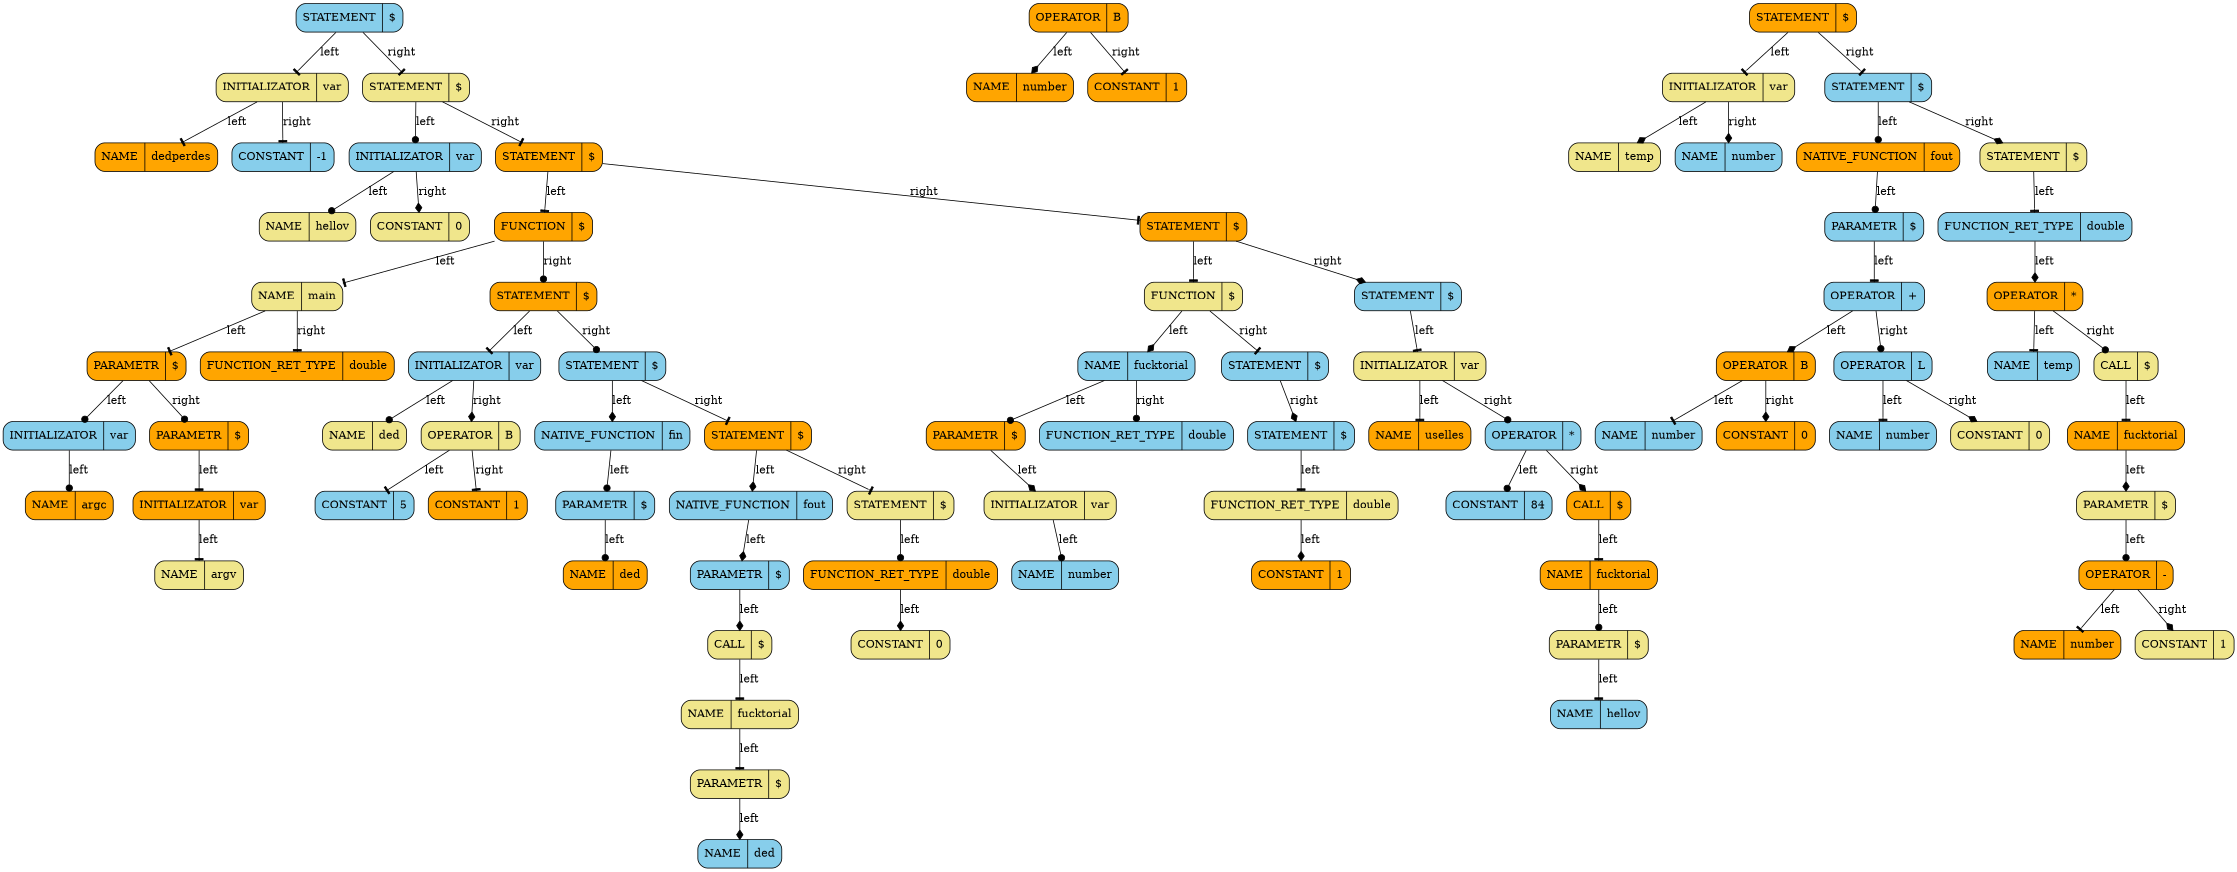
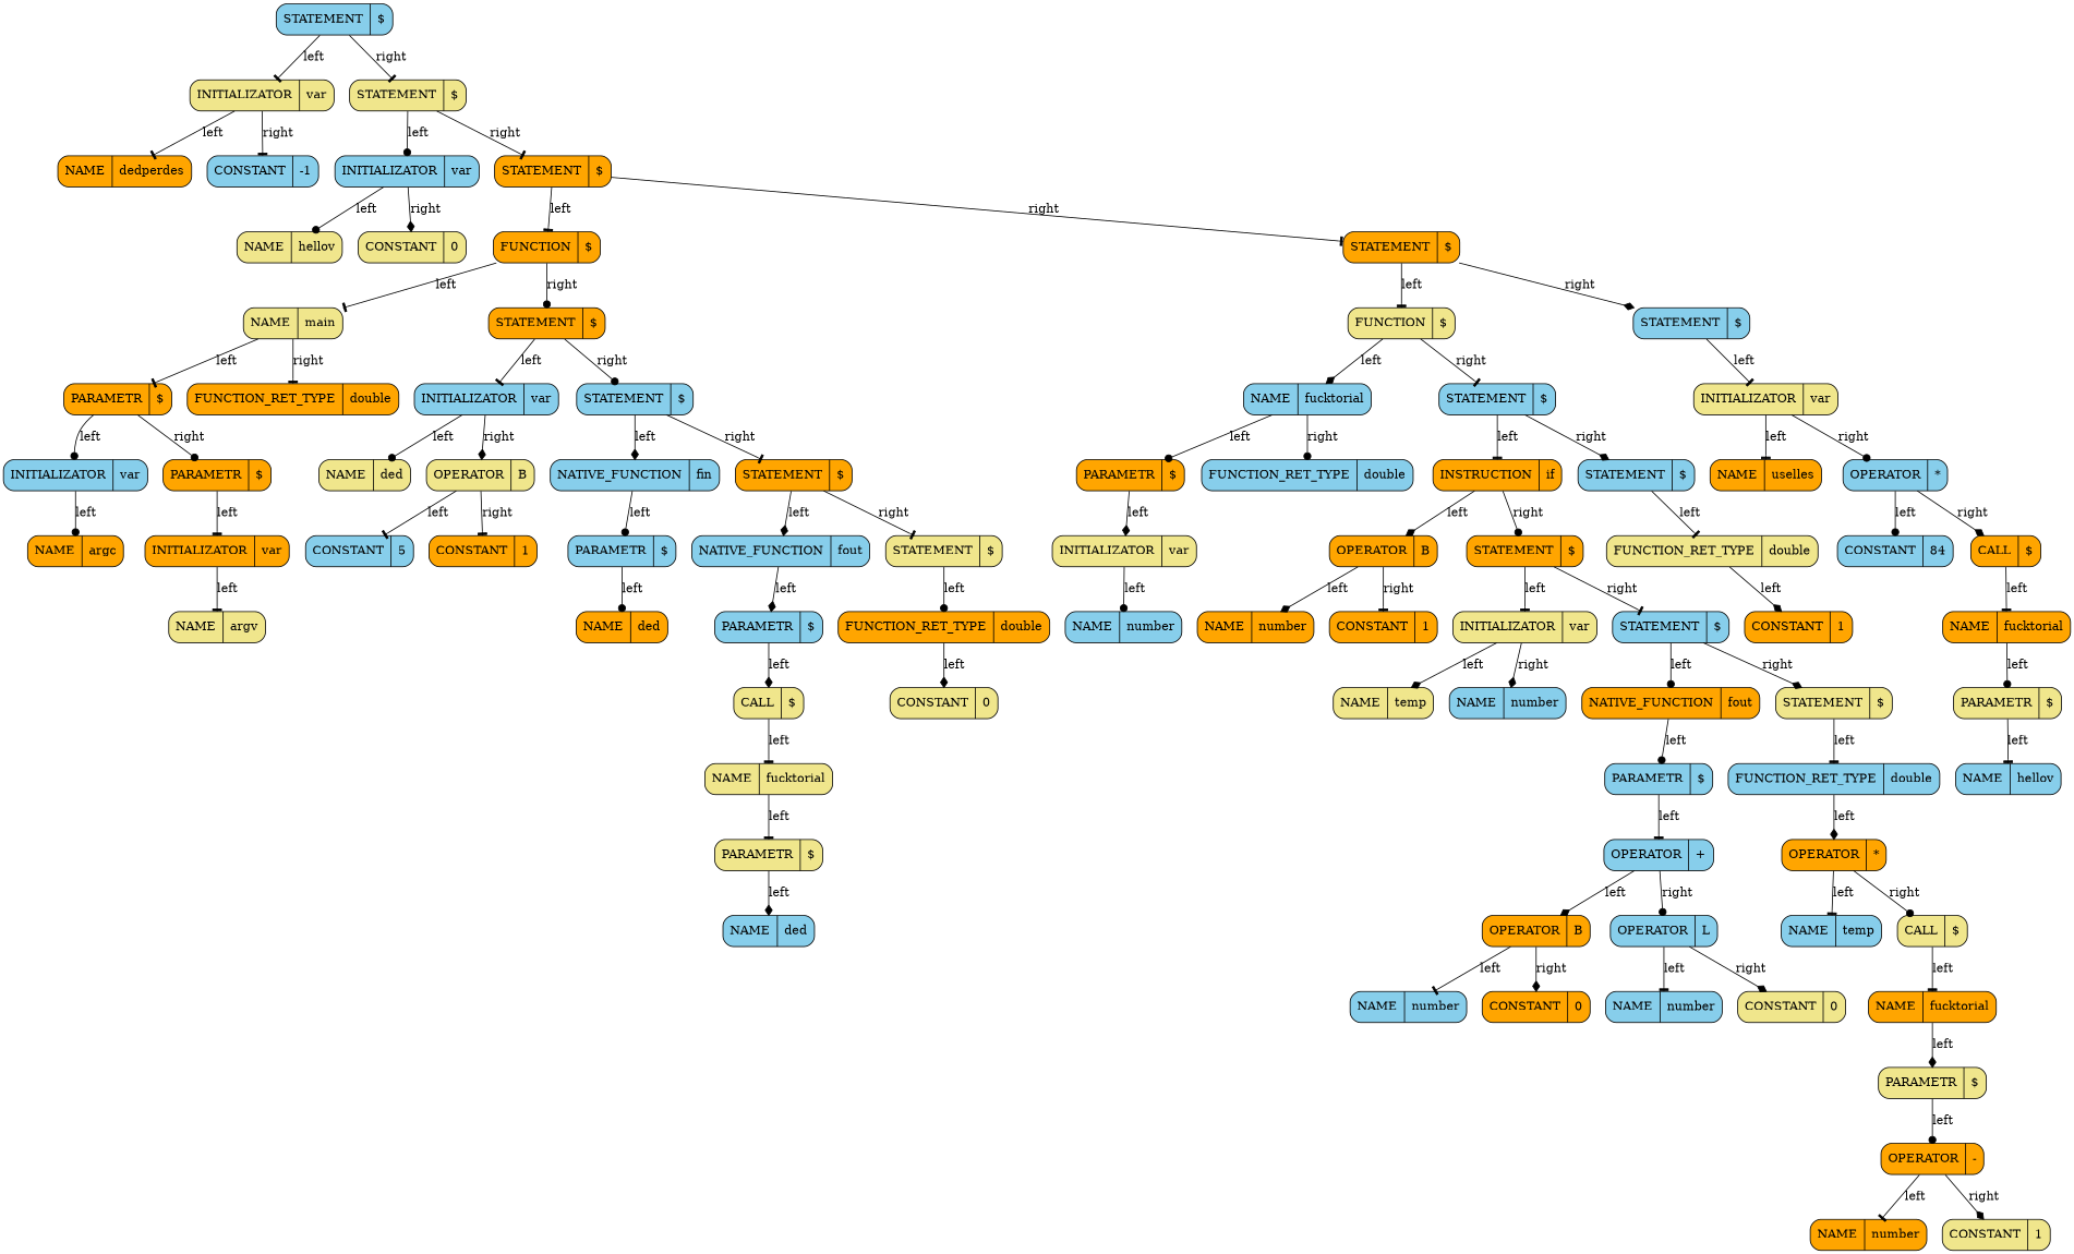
  digraph {
    rankdir=TB
    node [fillcolor=orange shape=Mrecord style=filled]
    edge [arrowhead=tee]
    n1 [fillcolor=skyblue label="STATEMENT | {$}"]
    n2 [fillcolor=khaki label="INITIALIZATOR | {var}"]
    n3 [fillcolor=khaki label="STATEMENT | {$}"]
    n4 [label="NAME | {dedperdes}"]
    n5 [fillcolor=skyblue label="CONSTANT | {-1}"]
    n6 [fillcolor=skyblue label="INITIALIZATOR | {var}"]
    n7 [label="STATEMENT | {$}"]
    n8 [fillcolor=khaki label="NAME | {hellov}"]
    n9 [fillcolor=khaki label="CONSTANT | {0}"]
    n10 [label="FUNCTION | {$}"]
    n11 [label="STATEMENT | {$}"]
    n12 [fillcolor=khaki label="NAME | {main}"]
    n13 [label="STATEMENT | {$}"]
    n14 [label="PARAMETR | {$}"]
    n15 [label="FUNCTION_RET_TYPE | {double}"]
    n16 [fillcolor=skyblue label="INITIALIZATOR | {var}"]
    n17 [label="PARAMETR | {$}"]
    n18 [label="NAME | {argc}"]
    n19 [label="INITIALIZATOR | {var}"]
    n20 [fillcolor=khaki label="NAME | {argv}"]
    n21 [fillcolor=skyblue label="INITIALIZATOR | {var}"]
    n22 [fillcolor=skyblue label="STATEMENT | {$}"]
    n23 [fillcolor=khaki label="NAME | {ded}"]
    n24 [fillcolor=khaki label="OPERATOR | {B}"]
    n25 [fillcolor=skyblue label="CONSTANT | {5}"]
    n26 [label="CONSTANT | {1}"]
    n27 [fillcolor=skyblue label="NATIVE_FUNCTION | {fin}"]
    n28 [label="STATEMENT | {$}"]
    n29 [fillcolor=skyblue label="PARAMETR | {$}"]
    n30 [label="NAME | {ded}"]
    n31 [fillcolor=skyblue label="NATIVE_FUNCTION | {fout}"]
    n32 [fillcolor=khaki label="STATEMENT | {$}"]
    n33 [fillcolor=skyblue label="PARAMETR | {$}"]
    n34 [fillcolor=khaki label="CALL | {$}"]
    n35 [fillcolor=khaki label="NAME | {fucktorial}"]
    n36 [fillcolor=khaki label="PARAMETR | {$}"]
    n37 [fillcolor=skyblue label="NAME | {ded}"]
    n38 [label="FUNCTION_RET_TYPE | {double}"]
    n39 [fillcolor=khaki label="CONSTANT | {0}"]
    n40 [fillcolor=khaki label="FUNCTION | {$}"]
    n41 [fillcolor=skyblue label="STATEMENT | {$}"]
    n42 [fillcolor=skyblue label="NAME | {fucktorial}"]
    n43 [fillcolor=skyblue label="STATEMENT | {$}"]
    n44 [label="PARAMETR | {$}"]
    n45 [fillcolor=skyblue label="FUNCTION_RET_TYPE | {double}"]
    n46 [fillcolor=khaki label="INITIALIZATOR | {var}"]
    n47 [fillcolor=skyblue label="NAME | {number}"]
+   n48 [label="INSTRUCTION | {if}"]
    n49 [fillcolor=skyblue label="STATEMENT | {$}"]
    n50 [label="OPERATOR | {B}"]
    n51 [label="STATEMENT | {$}"]
    n52 [label="NAME | {number}"]
    n53 [label="CONSTANT | {1}"]
    n54 [fillcolor=khaki label="INITIALIZATOR | {var}"]
    n55 [fillcolor=skyblue label="STATEMENT | {$}"]
    n56 [fillcolor=khaki label="NAME | {temp}"]
    n57 [fillcolor=skyblue label="NAME | {number}"]
    n58 [label="NATIVE_FUNCTION | {fout}"]
    n59 [fillcolor=khaki label="STATEMENT | {$}"]
    n60 [fillcolor=skyblue label="PARAMETR | {$}"]
    n61 [fillcolor=skyblue label="OPERATOR | {+}"]
    n62 [label="OPERATOR | {B}"]
    n63 [fillcolor=skyblue label="OPERATOR | {L}"]
    n64 [fillcolor=skyblue label="NAME | {number}"]
    n65 [label="CONSTANT | {0}"]
    n66 [fillcolor=skyblue label="NAME | {number}"]
    n67 [fillcolor=khaki label="CONSTANT | {0}"]
    n68 [fillcolor=skyblue label="FUNCTION_RET_TYPE | {double}"]
    n69 [label="OPERATOR | {*}"]
    n70 [fillcolor=skyblue label="NAME | {temp}"]
    n71 [fillcolor=khaki label="CALL | {$}"]
    n72 [label="NAME | {fucktorial}"]
    n73 [fillcolor=khaki label="PARAMETR | {$}"]
    n74 [label="OPERATOR | {-}"]
    n75 [label="NAME | {number}"]
    n76 [fillcolor=khaki label="CONSTANT | {1}"]
    n77 [fillcolor=khaki label="FUNCTION_RET_TYPE | {double}"]
    n78 [label="CONSTANT | {1}"]
    n79 [fillcolor=khaki label="INITIALIZATOR | {var}"]
    n80 [label="NAME | {uselles}"]
    n81 [fillcolor=skyblue label="OPERATOR | {*}"]
    n82 [fillcolor=skyblue label="CONSTANT | {84}"]
    n83 [label="CALL | {$}"]
    n84 [label="NAME | {fucktorial}"]
    n85 [fillcolor=khaki label="PARAMETR | {$}"]
    n86 [fillcolor=skyblue label="NAME | {hellov}"]
    n1 -> n2 [label=left]
    n1 -> n3 [label=right]
    n2 -> n4 [label=left]
    n2 -> n5 [label=right]
    n3 -> n6 [label=left arrowhead=dot]
    n3 -> n7 [label=right]
    n6 -> n8 [label=left arrowhead=dot]
    n6 -> n9 [label=right arrowhead=diamond]
    n7 -> n10 [label=left]
    n7 -> n11 [label=right]
    n10 -> n12 [label=left]
    n10 -> n13 [label=right arrowhead=dot]
    n11 -> n40 [label=left]
    n11 -> n41 [label=right arrowhead=diamond]
    n12 -> n14 [label=left]
    n12 -> n15 [label=right]
    n13 -> n21 [label=left]
    n13 -> n22 [label=right arrowhead=dot]
    n14 -> n16 [label=left arrowhead=dot]
    n14 -> n17 [label=right arrowhead=dot]
    n16 -> n18 [label=left arrowhead=dot]
    n17 -> n19 [label=left]
    n19 -> n20 [label=left]
    n21 -> n23 [label=left arrowhead=dot]
    n21 -> n24 [label=right arrowhead=diamond]
    n22 -> n27 [label=left arrowhead=diamond]
    n22 -> n28 [label=right]
    n24 -> n25 [label=left]
    n24 -> n26 [label=right]
    n27 -> n29 [label=left arrowhead=dot]
    n28 -> n31 [label=left arrowhead=diamond]
    n28 -> n32 [label=right]
    n29 -> n30 [label=left arrowhead=dot]
    n31 -> n33 [label=left arrowhead=diamond]
    n32 -> n38 [label=left arrowhead=dot]
    n33 -> n34 [label=left arrowhead=diamond]
    n34 -> n35 [label=left]
    n35 -> n36 [label=left]
    n36 -> n37 [label=left arrowhead=diamond]
    n38 -> n39 [label=left arrowhead=diamond]
    n40 -> n42 [label=left arrowhead=diamond]
    n40 -> n43 [label=right]
    n41 -> n79 [label=left]
    n42 -> n44 [label=left arrowhead=dot]
    n42 -> n45 [label=right arrowhead=dot]
+   n43 -> n48 [label=left]
    n43 -> n49 [label=right arrowhead=diamond]
    n44 -> n46 [label=left arrowhead=diamond]
    n46 -> n47 [label=left arrowhead=dot]
+   n48 -> n50 [label=left arrowhead=diamond]
+   n48 -> n51 [label=right arrowhead=dot]
    n49 -> n77 [label=left]
    n50 -> n52 [label=left arrowhead=diamond]
    n50 -> n53 [label=right]
    n51 -> n54 [label=left]
    n51 -> n55 [label=right]
    n54 -> n56 [label=left arrowhead=diamond]
    n54 -> n57 [label=right arrowhead=diamond]
    n55 -> n58 [label=left arrowhead=dot]
    n55 -> n59 [label=right arrowhead=diamond]
    n58 -> n60 [label=left arrowhead=dot]
    n59 -> n68 [label=left]
    n60 -> n61 [label=left]
    n61 -> n62 [label=left arrowhead=diamond]
    n61 -> n63 [label=right arrowhead=dot]
    n62 -> n64 [label=left]
    n62 -> n65 [label=right arrowhead=diamond]
    n63 -> n66 [label=left]
    n63 -> n67 [label=right arrowhead=diamond]
    n68 -> n69 [label=left arrowhead=diamond]
    n69 -> n70 [label=left]
    n69 -> n71 [label=right arrowhead=dot]
    n71 -> n72 [label=left]
    n72 -> n73 [label=left arrowhead=diamond]
    n73 -> n74 [label=left arrowhead=dot]
    n74 -> n75 [label=left]
    n74 -> n76 [label=right arrowhead=diamond]
    n77 -> n78 [label=left arrowhead=diamond]
    n79 -> n80 [label=left]
    n79 -> n81 [label=right arrowhead=dot]
    n81 -> n82 [label=left arrowhead=dot]
    n81 -> n83 [label=right arrowhead=diamond]
    n83 -> n84 [label=left]
    n84 -> n85 [label=left arrowhead=dot]
    n85 -> n86 [label=left]
  }
